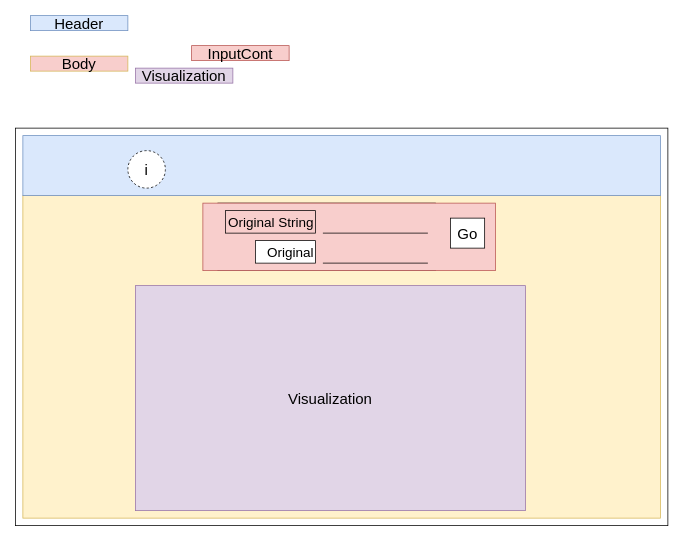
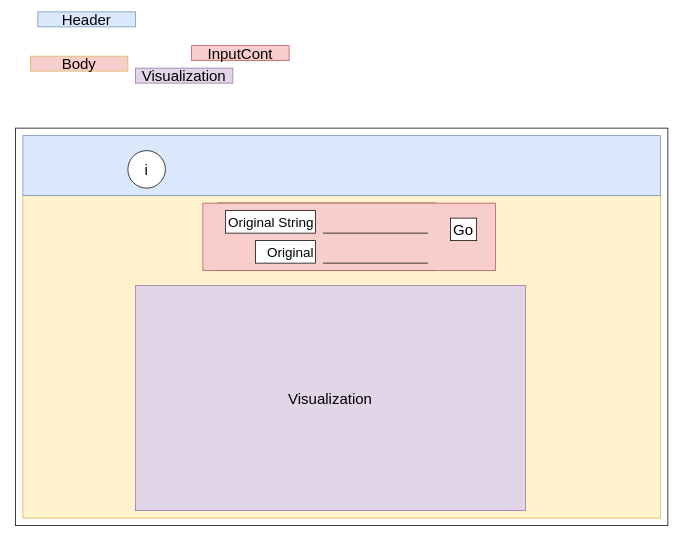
  <mxCell id="0" />
  <mxCell id="1" parent="0" />
  <mxCell id="2" value="" style="rounded=0;whiteSpace=wrap;html=1;" parent="1" vertex="1"><mxGeometry x="20" y="170" width="870" height="530" as="geometry" /></mxCell>
  <mxCell id="3" value="" style="rounded=0;whiteSpace=wrap;html=1;strokeColor=#d6b656;fontSize=20;align=right;fillColor=#fff2cc;" parent="1" vertex="1"><mxGeometry x="30" y="260" width="850" height="430" as="geometry" /></mxCell>
  <mxCell id="4" value="" style="rounded=0;whiteSpace=wrap;html=1;strokeColor=#6c8ebf;fontSize=20;align=right;fillColor=#dae8fc;" parent="1" vertex="1"><mxGeometry x="30" y="180" width="850" height="80" as="geometry" /></mxCell>
- <mxCell id="5" value="i" style="ellipse;whiteSpace=wrap;html=1;strokeColor=#000000;fontSize=20;dashed=1;" parent="1" vertex="1"><mxGeometry x="170" y="200" width="50" height="50" as="geometry" /></mxCell>
+ <mxCell id="5" value="i" style="ellipse;whiteSpace=wrap;html=1;strokeColor=#000000;fontSize=20;" parent="1" vertex="1"><mxGeometry x="170" y="200" width="50" height="50" as="geometry" /></mxCell>
  <mxCell id="6" value="" style="rounded=0;whiteSpace=wrap;html=1;strokeColor=#000000;fontSize=20;" parent="1" vertex="1"><mxGeometry x="290" y="270" width="290" height="90" as="geometry" /></mxCell>
  <mxCell id="7" value="" style="group" parent="1" vertex="1" connectable="0"><mxGeometry x="300" y="280" width="360" height="90" as="geometry" /></mxCell>
  <mxCell id="8" value="" style="rounded=0;whiteSpace=wrap;html=1;strokeColor=#b85450;fontSize=20;align=right;fillColor=#f8cecc;" parent="7" vertex="1"><mxGeometry x="-30" y="-10" width="390" height="90" as="geometry" /></mxCell>
- <mxCell id="9" value="&lt;font style=&quot;font-size: 18px&quot;&gt;Original String&lt;/font&gt;" style="rounded=0;whiteSpace=wrap;html=1;strokeColor=#000000;fontSize=20;align=right;fillColor=#f8cecc;" parent="7" vertex="1"><mxGeometry width="120" height="30" as="geometry" /></mxCell>
+ <mxCell id="9" value="&lt;font style=&quot;font-size: 18px&quot;&gt;Original String&lt;/font&gt;" style="rounded=0;whiteSpace=wrap;html=1;strokeColor=#000000;fontSize=20;align=right;" parent="7" vertex="1"><mxGeometry width="120" height="30" as="geometry" /></mxCell>
  <mxCell id="10" value="" style="endArrow=none;html=1;fontSize=20;" parent="7" edge="1"><mxGeometry width="50" height="50" relative="1" as="geometry"><mxPoint x="130" y="30" as="sourcePoint" /><mxPoint x="270" y="30" as="targetPoint" /></mxGeometry></mxCell>
  <mxCell id="11" value="" style="group" parent="1" vertex="1" connectable="0"><mxGeometry x="300" y="320" width="270" height="30" as="geometry" /></mxCell>
  <mxCell id="12" value="&lt;font style=&quot;font-size: 18px&quot;&gt;Original&lt;/font&gt;" style="rounded=0;whiteSpace=wrap;html=1;strokeColor=#000000;fontSize=20;align=right;" parent="11" vertex="1"><mxGeometry x="40" width="80" height="30" as="geometry" /></mxCell>
  <mxCell id="13" value="" style="endArrow=none;html=1;fontSize=20;" parent="11" edge="1"><mxGeometry width="50" height="50" relative="1" as="geometry"><mxPoint x="130" y="30" as="sourcePoint" /><mxPoint x="270" y="30" as="targetPoint" /></mxGeometry></mxCell>
  <mxCell id="14" value="Visualization" style="rounded=0;whiteSpace=wrap;html=1;strokeColor=#9673a6;fontSize=20;fillColor=#e1d5e7;fontColor=#000000;" parent="1" vertex="1"><mxGeometry x="180" y="380" width="520" height="300" as="geometry" /></mxCell>
- <mxCell id="15" value="Go" style="rounded=0;whiteSpace=wrap;html=1;strokeColor=#000000;fontSize=20;" parent="1" vertex="1"><mxGeometry x="600" y="290" width="45.71" height="40" as="geometry" /></mxCell>
- <mxCell id="16" value="Header" style="rounded=0;whiteSpace=wrap;html=1;strokeColor=#6c8ebf;fontSize=20;align=center;fillColor=#dae8fc;fontColor=#000000;" parent="1" vertex="1"><mxGeometry x="40" y="20" width="130" height="20" as="geometry" /></mxCell>
+ <mxCell id="15" value="Go" style="rounded=0;whiteSpace=wrap;html=1;strokeColor=#000000;fontSize=20;" parent="1" vertex="1"><mxGeometry x="600" y="290" width="35" height="30" as="geometry" /></mxCell>
+ <mxCell id="16" value="Header" style="rounded=0;whiteSpace=wrap;html=1;strokeColor=#6c8ebf;fontSize=20;align=center;fillColor=#dae8fc;fontColor=#000000;" parent="1" vertex="1"><mxGeometry x="50" y="15" width="130" height="20" as="geometry" /></mxCell>
  <mxCell id="17" value="InputCont" style="rounded=0;whiteSpace=wrap;html=1;strokeColor=#b85450;fontSize=20;align=center;fillColor=#f8cecc;fontColor=#000000;" parent="1" vertex="1"><mxGeometry x="255" y="60" width="130" height="20" as="geometry" /></mxCell>
  <mxCell id="18" value="Body" style="rounded=0;whiteSpace=wrap;html=1;strokeColor=#d6b656;fontSize=20;align=center;fillColor=#f8cecc;fontColor=#000000;" parent="1" vertex="1"><mxGeometry x="40" y="74" width="130" height="20" as="geometry" /></mxCell>
  <mxCell id="19" value="Visualization" style="rounded=0;whiteSpace=wrap;html=1;strokeColor=#9673a6;fontSize=20;align=center;fillColor=#e1d5e7;fontColor=#000000;" parent="1" vertex="1"><mxGeometry x="180" y="90" width="130" height="20" as="geometry" /></mxCell>
